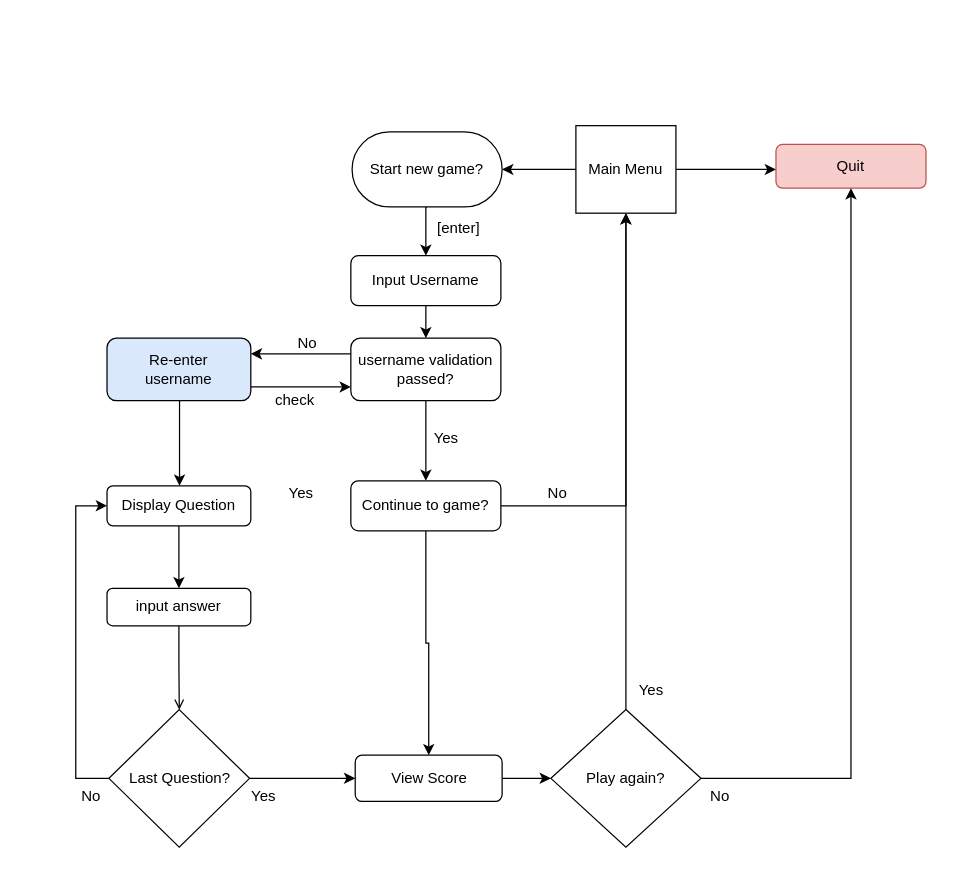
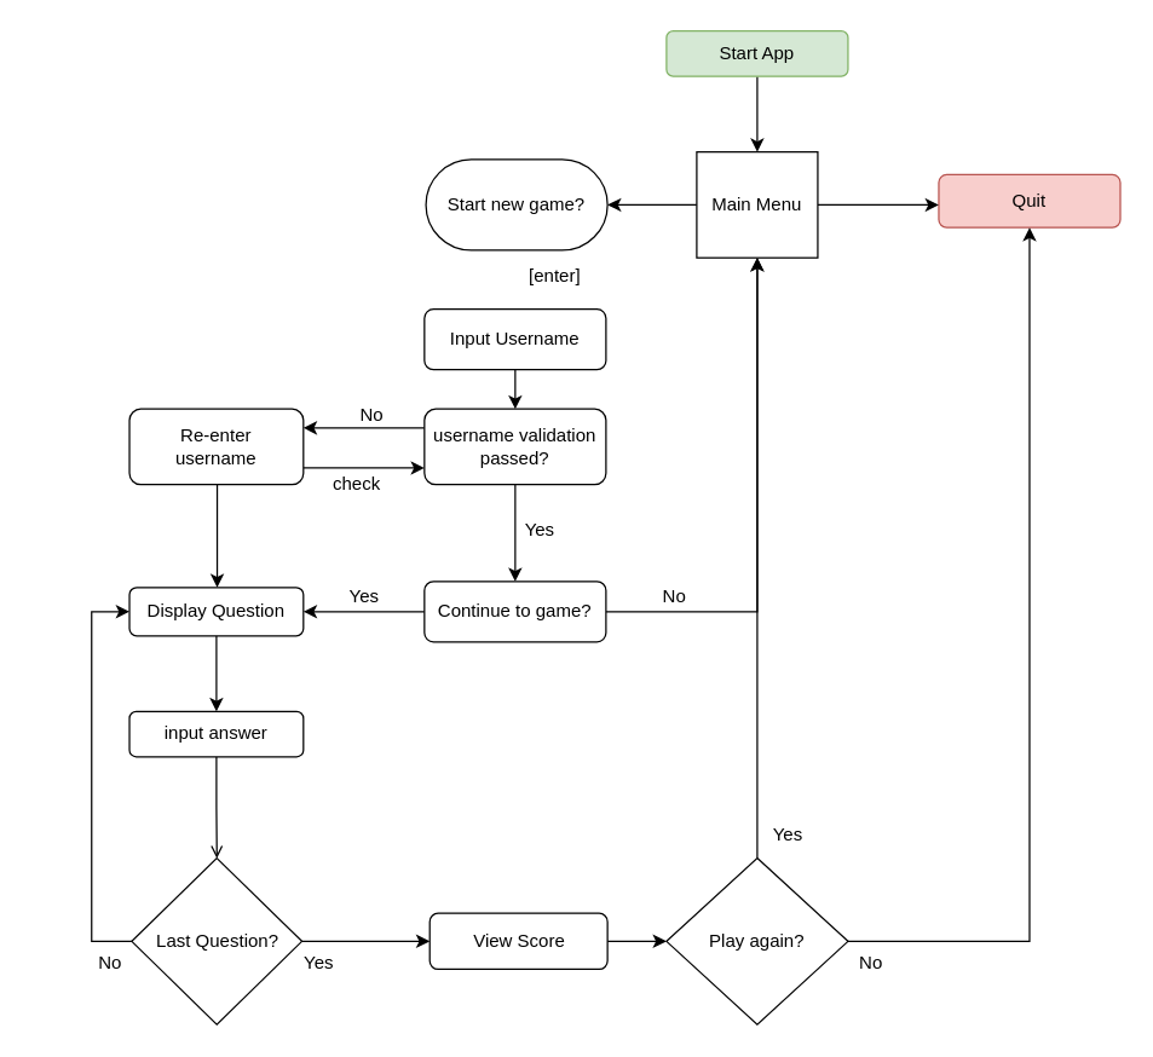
  <mxCell id="0" />
  <mxCell id="1" parent="0" />
+ <mxCell id="2" value="" style="edgeStyle=orthogonalEdgeStyle;rounded=0;orthogonalLoop=1;jettySize=auto;html=1;" parent="1" source="3" target="30" edge="1"><mxGeometry relative="1" as="geometry" /></mxCell>
+ <mxCell id="3" value="Start App" style="rounded=1;whiteSpace=wrap;html=1;fontSize=12;glass=0;strokeWidth=1;shadow=0;fillColor=#d5e8d4;strokeColor=#82b366;" parent="1" vertex="1"><mxGeometry x="440" y="20" width="120" height="30" as="geometry" /></mxCell>
  <mxCell id="4" value="" style="edgeStyle=orthogonalEdgeStyle;rounded=0;orthogonalLoop=1;jettySize=auto;html=1;" parent="1" source="5" target="8" edge="1"><mxGeometry relative="1" as="geometry" /></mxCell>
  <mxCell id="5" value="Input Username" style="rounded=1;whiteSpace=wrap;html=1;fontSize=12;glass=0;strokeWidth=1;shadow=0;" parent="1" vertex="1"><mxGeometry x="280" y="204" width="120" height="40" as="geometry" /></mxCell>
  <mxCell id="6" style="edgeStyle=orthogonalEdgeStyle;rounded=0;orthogonalLoop=1;jettySize=auto;html=1;exitX=0;exitY=0.25;exitDx=0;exitDy=0;entryX=1;entryY=0.25;entryDx=0;entryDy=0;" edge="1" parent="1" source="8" target="37"><mxGeometry relative="1" as="geometry" /></mxCell>
  <mxCell id="7" style="edgeStyle=orthogonalEdgeStyle;rounded=0;orthogonalLoop=1;jettySize=auto;html=1;exitX=0.5;exitY=1;exitDx=0;exitDy=0;entryX=0.5;entryY=0;entryDx=0;entryDy=0;" edge="1" parent="1" source="8" target="11"><mxGeometry relative="1" as="geometry" /></mxCell>
  <mxCell id="8" value="username validation passed?" style="rounded=1;whiteSpace=wrap;html=1;fontSize=12;glass=0;strokeWidth=1;shadow=0;" parent="1" vertex="1"><mxGeometry x="280" y="270" width="120" height="50" as="geometry" /></mxCell>
- <mxCell id="9" value="" style="edgeStyle=orthogonalEdgeStyle;rounded=0;orthogonalLoop=1;jettySize=auto;html=1;" parent="1" source="11" target="23" edge="1"><mxGeometry relative="1" as="geometry"><mxPoint x="280" y="517" as="targetPoint" /></mxGeometry></mxCell>
+ <mxCell id="9" value="" style="edgeStyle=orthogonalEdgeStyle;rounded=0;orthogonalLoop=1;jettySize=auto;html=1;entryX=1;entryY=0.5;entryDx=0;entryDy=0;" parent="1" source="11" target="18" edge="1"><mxGeometry relative="1" as="geometry"><mxPoint x="280" y="517" as="targetPoint" /></mxGeometry></mxCell>
  <mxCell id="10" style="edgeStyle=orthogonalEdgeStyle;rounded=0;orthogonalLoop=1;jettySize=auto;html=1;exitX=1;exitY=0.5;exitDx=0;exitDy=0;" edge="1" parent="1" source="11" target="30"><mxGeometry relative="1" as="geometry" /></mxCell>
  <mxCell id="11" value="Continue to game?" style="rounded=1;whiteSpace=wrap;html=1;fontSize=12;glass=0;strokeWidth=1;shadow=0;" parent="1" vertex="1"><mxGeometry x="280" y="384" width="120" height="40" as="geometry" /></mxCell>
  <mxCell id="12" value="Quit" style="rounded=1;whiteSpace=wrap;html=1;fontSize=12;glass=0;strokeWidth=1;shadow=0;fillColor=#f8cecc;strokeColor=#b85450;" parent="1" vertex="1"><mxGeometry x="620" y="115" width="120" height="35" as="geometry" /></mxCell>
- <mxCell id="13" style="edgeStyle=orthogonalEdgeStyle;rounded=0;orthogonalLoop=1;jettySize=auto;html=1;exitX=0.5;exitY=1;exitDx=0;exitDy=0;entryX=0.5;entryY=0;entryDx=0;entryDy=0;" parent="1" source="14" target="5" edge="1"><mxGeometry relative="1" as="geometry" /></mxCell>
  <mxCell id="14" value="Start new game?" style="rounded=1;whiteSpace=wrap;html=1;arcSize=50;" parent="1" vertex="1"><mxGeometry x="281" y="105" width="120" height="60" as="geometry" /></mxCell>
  <mxCell id="15" value="" style="edgeStyle=orthogonalEdgeStyle;rounded=0;orthogonalLoop=1;jettySize=auto;html=1;endArrow=open;" parent="1" source="16" target="21" edge="1"><mxGeometry relative="1" as="geometry" /></mxCell>
  <mxCell id="16" value="input answer" style="rounded=1;whiteSpace=wrap;html=1;" parent="1" vertex="1"><mxGeometry x="85" y="470" width="115" height="30" as="geometry" /></mxCell>
  <mxCell id="17" style="edgeStyle=orthogonalEdgeStyle;rounded=0;orthogonalLoop=1;jettySize=auto;html=1;exitX=0.5;exitY=1;exitDx=0;exitDy=0;entryX=0.5;entryY=0;entryDx=0;entryDy=0;" edge="1" parent="1" source="18" target="16"><mxGeometry relative="1" as="geometry" /></mxCell>
  <mxCell id="18" value="Display Question" style="rounded=1;whiteSpace=wrap;html=1;" vertex="1" parent="1"><mxGeometry x="85" y="388" width="115" height="32" as="geometry" /></mxCell>
  <mxCell id="19" style="edgeStyle=elbowEdgeStyle;rounded=0;orthogonalLoop=1;jettySize=auto;html=1;exitX=0;exitY=0.5;exitDx=0;exitDy=0;entryX=0;entryY=0.5;entryDx=0;entryDy=0;" edge="1" parent="1" source="21" target="18"><mxGeometry relative="1" as="geometry"><mxPoint x="40" y="290" as="targetPoint" /><Array as="points"><mxPoint x="60" y="340" /><mxPoint x="60" y="390" /><mxPoint x="60" y="410" /><mxPoint x="20" y="450" /></Array></mxGeometry></mxCell>
  <mxCell id="20" style="edgeStyle=elbowEdgeStyle;rounded=0;orthogonalLoop=1;jettySize=auto;html=1;exitX=1;exitY=0.5;exitDx=0;exitDy=0;entryX=0;entryY=0.5;entryDx=0;entryDy=0;" edge="1" parent="1" source="21" target="23"><mxGeometry relative="1" as="geometry" /></mxCell>
  <mxCell id="21" value="Last Question?" style="rhombus;whiteSpace=wrap;html=1;" parent="1" vertex="1"><mxGeometry x="86.5" y="567" width="112.5" height="110" as="geometry" /></mxCell>
  <mxCell id="22" value="" style="edgeStyle=orthogonalEdgeStyle;rounded=0;orthogonalLoop=1;jettySize=auto;html=1;" parent="1" source="23" target="27" edge="1"><mxGeometry relative="1" as="geometry"><mxPoint x="360" y="717" as="targetPoint" /></mxGeometry></mxCell>
  <mxCell id="23" value="View Score" style="rounded=1;whiteSpace=wrap;html=1;" parent="1" vertex="1"><mxGeometry x="283.5" y="603.5" width="117.5" height="37" as="geometry" /></mxCell>
  <mxCell id="24" value="Yes" style="text;html=1;align=center;verticalAlign=middle;resizable=0;points=[];autosize=1;" parent="1" vertex="1"><mxGeometry x="190" y="627" width="40" height="20" as="geometry" /></mxCell>
  <mxCell id="25" value="" style="edgeStyle=orthogonalEdgeStyle;rounded=0;orthogonalLoop=1;jettySize=auto;html=1;entryX=0.5;entryY=1;entryDx=0;entryDy=0;" parent="1" source="27" target="12" edge="1"><mxGeometry relative="1" as="geometry"><mxPoint x="740" y="527" as="targetPoint" /></mxGeometry></mxCell>
  <mxCell id="26" value="" style="edgeStyle=orthogonalEdgeStyle;rounded=0;orthogonalLoop=1;jettySize=auto;html=1;entryX=0.5;entryY=1;entryDx=0;entryDy=0;" parent="1" source="27" target="30" edge="1"><mxGeometry relative="1" as="geometry"><mxPoint x="500" y="487" as="targetPoint" /></mxGeometry></mxCell>
  <mxCell id="27" value="Play again?" style="rhombus;whiteSpace=wrap;html=1;" parent="1" vertex="1"><mxGeometry x="440" y="567" width="120" height="110" as="geometry" /></mxCell>
  <mxCell id="28" style="edgeStyle=orthogonalEdgeStyle;rounded=0;orthogonalLoop=1;jettySize=auto;html=1;exitX=0;exitY=0.5;exitDx=0;exitDy=0;entryX=1;entryY=0.5;entryDx=0;entryDy=0;" parent="1" source="30" target="14" edge="1"><mxGeometry relative="1" as="geometry" /></mxCell>
  <mxCell id="29" value="" style="edgeStyle=orthogonalEdgeStyle;rounded=0;orthogonalLoop=1;jettySize=auto;html=1;" parent="1" source="30" edge="1"><mxGeometry relative="1" as="geometry"><mxPoint x="620" y="135" as="targetPoint" /></mxGeometry></mxCell>
  <mxCell id="30" value="Main Menu" style="whiteSpace=wrap;html=1;rounded=0;" parent="1" vertex="1"><mxGeometry x="460" y="100" width="80" height="70" as="geometry" /></mxCell>
  <mxCell id="31" value="No" style="text;html=1;align=center;verticalAlign=middle;resizable=0;points=[];autosize=1;" parent="1" vertex="1"><mxGeometry x="56.5" y="627" width="30" height="20" as="geometry" /></mxCell>
  <mxCell id="32" value="Yes" style="text;html=1;align=center;verticalAlign=middle;resizable=0;points=[];autosize=1;" parent="1" vertex="1"><mxGeometry x="500" y="542" width="40" height="20" as="geometry" /></mxCell>
  <mxCell id="33" value="No" style="text;html=1;align=center;verticalAlign=middle;resizable=0;points=[];autosize=1;" parent="1" vertex="1"><mxGeometry x="560" y="627" width="30" height="20" as="geometry" /></mxCell>
  <mxCell id="34" value="[enter]" style="text;html=1;align=center;verticalAlign=middle;resizable=0;points=[];autosize=1;" vertex="1" parent="1"><mxGeometry x="336" y="172" width="60" height="20" as="geometry" /></mxCell>
  <mxCell id="35" value="" style="edgeStyle=orthogonalEdgeStyle;rounded=0;orthogonalLoop=1;jettySize=auto;html=1;" edge="1" parent="1"><mxGeometry relative="1" as="geometry"><mxPoint x="200" y="309" as="sourcePoint" /><mxPoint x="280" y="309" as="targetPoint" /></mxGeometry></mxCell>
  <mxCell id="36" value="" style="edgeStyle=elbowEdgeStyle;rounded=0;orthogonalLoop=1;jettySize=auto;html=1;" edge="1" parent="1" source="37" target="18"><mxGeometry relative="1" as="geometry" /></mxCell>
- <mxCell id="37" value="&lt;div&gt;Re-enter &lt;br&gt;&lt;/div&gt;&lt;div&gt;username&lt;/div&gt;" style="rounded=1;whiteSpace=wrap;html=1;fillColor=#dae8fc;" vertex="1" parent="1"><mxGeometry x="85" y="270" width="115" height="50" as="geometry" /></mxCell>
+ <mxCell id="37" value="&lt;div&gt;Re-enter &lt;br&gt;&lt;/div&gt;&lt;div&gt;username&lt;/div&gt;" style="rounded=1;whiteSpace=wrap;html=1;" vertex="1" parent="1"><mxGeometry x="85" y="270" width="115" height="50" as="geometry" /></mxCell>
  <mxCell id="38" value="No" style="text;html=1;align=center;verticalAlign=middle;resizable=0;points=[];autosize=1;" vertex="1" parent="1"><mxGeometry x="230" y="264" width="30" height="20" as="geometry" /></mxCell>
  <mxCell id="39" value="Yes" style="text;html=1;align=center;verticalAlign=middle;resizable=0;points=[];autosize=1;" vertex="1" parent="1"><mxGeometry x="336" y="340" width="40" height="20" as="geometry" /></mxCell>
  <mxCell id="40" value="No" style="text;html=1;align=center;verticalAlign=middle;resizable=0;points=[];autosize=1;" vertex="1" parent="1"><mxGeometry x="430" y="384" width="30" height="20" as="geometry" /></mxCell>
  <mxCell id="41" value="&lt;div&gt;Yes&lt;/div&gt;" style="text;html=1;align=center;verticalAlign=middle;resizable=0;points=[];autosize=1;" vertex="1" parent="1"><mxGeometry x="220" y="384" width="40" height="20" as="geometry" /></mxCell>
  <mxCell id="42" value="check" style="text;html=1;align=center;verticalAlign=middle;resizable=0;points=[];autosize=1;" vertex="1" parent="1"><mxGeometry x="210" y="310" width="50" height="20" as="geometry" /></mxCell>
